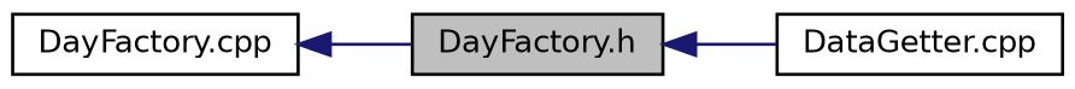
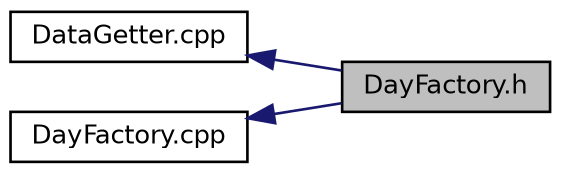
  digraph {
    rankdir=LR
    node [color=black fillcolor=white fontname=Helvetica fontsize=10 shape=record style=filled]
    edge [color=midnightblue dir=back fontname=Helvetica fontsize=10 labelfontname=Helvetica labelfontsize=10 style=solid]
    n1 [fillcolor=grey75 fontcolor=black height=0.2 label="DayFactory.h" width=0.4]
    n2 [height=0.2 label="DataGetter.cpp" width=0.4]
    n3 [height=0.2 label="DayFactory.cpp" width=0.4]
-   n1 -> n2
+   n2 -> n1
    n3 -> n1
  }
